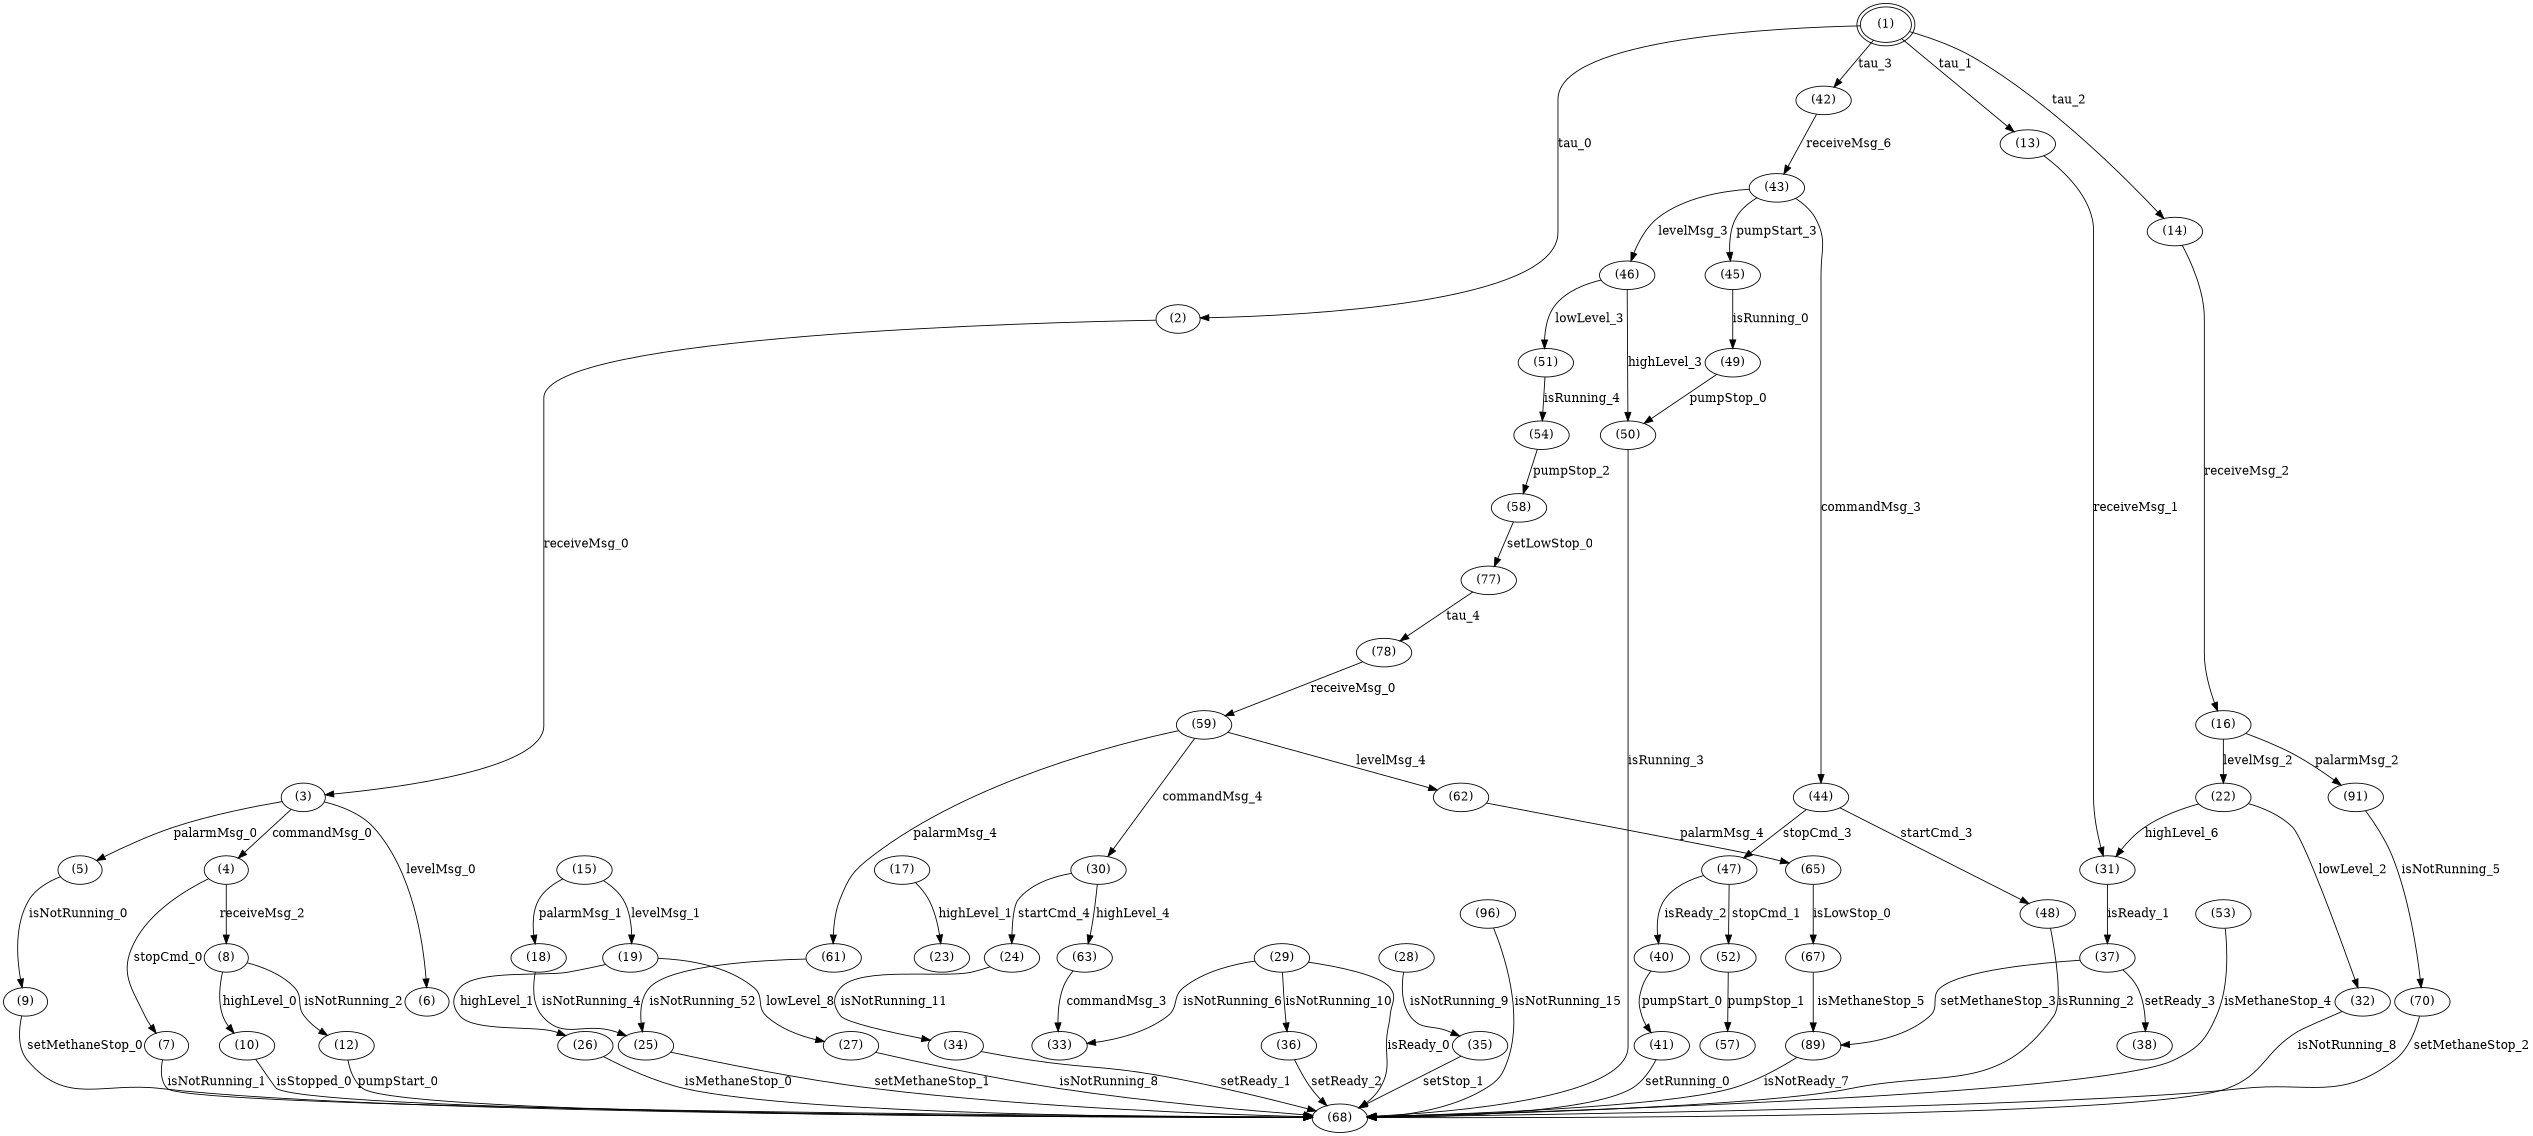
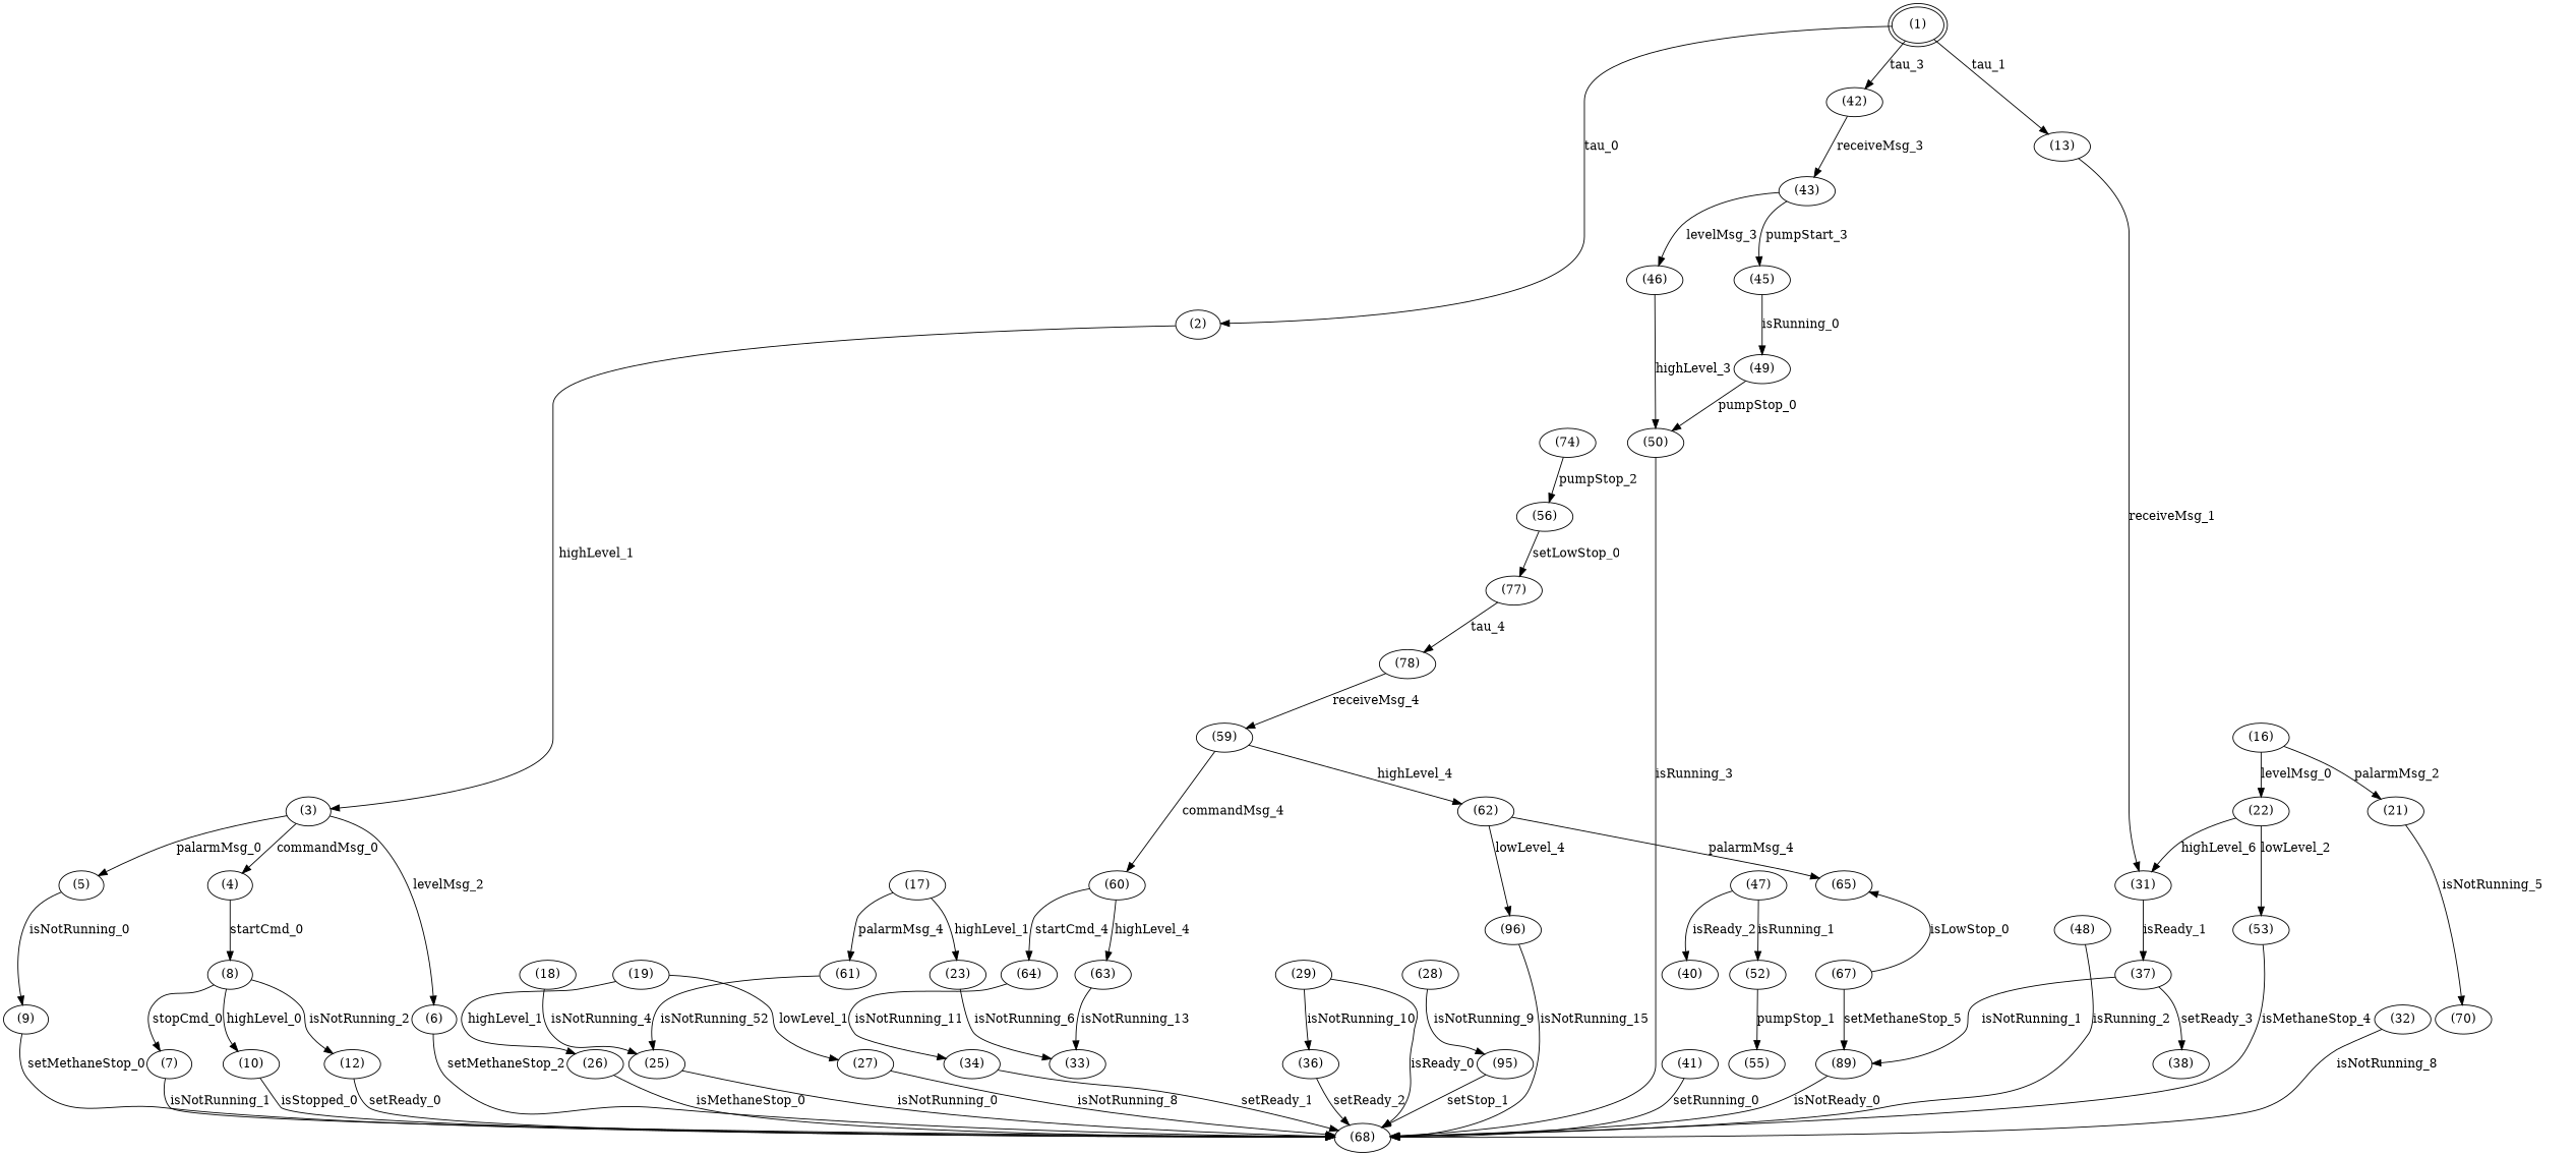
  digraph {
    mclimit=10.0
    nodesep=0.05
    n1 [height=0.25 label="(1)" peripheries=2 width=0.25]
    n2 [height=0.25 label="(42)" width=0.25]
-   n3 [height=0.25 label="(14)" width=0.25]
    n4 [height=0.25 label="(13)" width=0.25]
    n5 [height=0.25 label="(2)" width=0.25]
    n6 [height=0.25 label="(43)" width=0.25]
    n7 [height=0.25 label="(16)" width=0.25]
    n8 [height=0.25 label="(31)" width=0.25]
    n9 [height=0.25 label="(3)" width=0.25]
    n10 [height=0.25 label="(46)" width=0.25]
    n11 [height=0.25 label="(45)" width=0.25]
-   n12 [height=0.25 label="(44)" width=0.25]
    n13 [height=0.25 label="(22)" width=0.25]
-   n14 [height=0.25 label="(91)" width=0.25]
-   n15 [height=0.25 label="(15)" width=0.25]
+   n14 [height=0.25 label="(21)" width=0.25]
    n16 [height=0.25 label="(19)" width=0.25]
    n17 [height=0.25 label="(18)" width=0.25]
    n18 [height=0.25 label="(6)" width=0.25]
    n19 [height=0.25 label="(5)" width=0.25]
    n20 [height=0.25 label="(4)" width=0.25]
-   n21 [height=0.25 label="(51)" width=0.25]
    n22 [height=0.25 label="(50)" width=0.25]
    n23 [height=0.25 label="(49)" width=0.25]
    n24 [height=0.25 label="(48)" width=0.25]
    n25 [height=0.25 label="(47)" width=0.25]
    n26 [height=0.25 label="(32)" width=0.25]
    n27 [height=0.25 label="(70)" width=0.25]
    n28 [height=0.25 label="(27)" width=0.25]
    n29 [height=0.25 label="(26)" width=0.25]
    n30 [height=0.25 label="(25)" width=0.25]
    n31 [height=0.25 label="(17)" width=0.25]
    n32 [height=0.25 label="(23)" width=0.25]
    n33 [height=0.25 label="(9)" width=0.25]
    n34 [height=0.25 label="(8)" width=0.25]
    n35 [height=0.25 label="(7)" width=0.25]
-   n36 [height=0.25 label="(54)" width=0.25]
+   n36 [height=0.25 label="(74)" width=0.25]
    n37 [height=0.25 label="(68)" width=0.25]
    n38 [height=0.25 label="(52)" width=0.25]
    n39 [height=0.25 label="(40)" width=0.25]
    n40 [height=0.25 label="(37)" width=0.25]
    n41 [height=0.25 label="(29)" width=0.25]
    n42 [height=0.25 label="(36)" width=0.25]
    n43 [height=0.25 label="(28)" width=0.25]
-   n44 [height=0.25 label="(35)" width=0.25]
+   n44 [height=0.25 label="(95)" width=0.25]
    n45 [height=0.25 label="(33)" width=0.25]
    n46 [height=0.25 label="(10)" width=0.25]
    n47 [height=0.25 label="(12)" width=0.25]
-   n48 [height=0.25 label="(58)" width=0.25]
+   n48 [height=0.25 label="(56)" width=0.25]
    n49 [height=0.25 label="(53)" width=0.25]
-   n50 [height=0.25 label="(57)" width=0.25]
+   n50 [height=0.25 label="(55)" width=0.25]
    n51 [height=0.25 label="(89)" width=0.25]
    n52 [height=0.25 label="(38)" width=0.25]
    n53 [height=0.25 label="(34)" width=0.25]
    n54 [height=0.25 label="(77)" width=0.25]
    n55 [height=0.25 label="(78)" width=0.25]
    n56 [height=0.25 label="(41)" width=0.25]
    n57 [height=0.25 label="(59)" width=0.25]
    n58 [height=0.25 label="(62)" width=0.25]
    n59 [height=0.25 label="(61)" width=0.25]
-   n60 [height=0.25 label="(30)" width=0.25]
+   n60 [height=0.25 label="(60)" width=0.25]
    n61 [height=0.25 label="(96)" width=0.25]
    n62 [height=0.25 label="(65)" width=0.25]
-   n63 [height=0.25 label="(24)" width=0.25]
+   n63 [height=0.25 label="(64)" width=0.25]
    n64 [height=0.25 label="(63)" width=0.25]
    n65 [height=0.25 label="(67)" width=0.25]
    n1 -> n2 [label=tau_3]
-   n1 -> n3 [label=tau_2]
    n1 -> n4 [label=tau_1]
    n1 -> n5 [label=tau_0]
-   n2 -> n6 [label=receiveMsg_6]
-   n3 -> n7 [label=receiveMsg_2]
+   n2 -> n6 [label=receiveMsg_3]
    n4 -> n8 [label=receiveMsg_1]
-   n5 -> n9 [label=receiveMsg_0]
+   n5 -> n9 [label=highLevel_1]
    n6 -> n10 [label=levelMsg_3]
    n6 -> n11 [label=pumpStart_3]
-   n6 -> n12 [label=commandMsg_3]
-   n7 -> n13 [label=levelMsg_2]
+   n7 -> n13 [label=levelMsg_0]
    n7 -> n14 [label=palarmMsg_2]
    n8 -> n40 [label=isReady_1]
-   n9 -> n18 [label=levelMsg_0]
+   n9 -> n18 [label=levelMsg_2]
    n9 -> n19 [label=palarmMsg_0]
    n9 -> n20 [label=commandMsg_0]
-   n10 -> n21 [label=lowLevel_3]
    n10 -> n22 [label=highLevel_3]
    n11 -> n23 [label=isRunning_0]
-   n12 -> n24 [label=startCmd_3]
-   n12 -> n25 [label=stopCmd_3]
    n13 -> n8 [label=highLevel_6]
-   n13 -> n26 [label=lowLevel_2]
+   n13 -> n49 [label=lowLevel_2]
    n14 -> n27 [label=isNotRunning_5]
-   n15 -> n16 [label=levelMsg_1]
-   n15 -> n17 [label=palarmMsg_1]
-   n16 -> n28 [label=lowLevel_8]
+   n16 -> n28 [label=lowLevel_1]
    n16 -> n29 [label=highLevel_1]
    n17 -> n30 [label=isNotRunning_4]
    n19 -> n33 [label=isNotRunning_0]
-   n20 -> n34 [label=receiveMsg_2]
-   n20 -> n35 [label=stopCmd_0]
-   n21 -> n36 [label=isRunning_4]
+   n20 -> n34 [label=startCmd_0]
+   n34 -> n35 [label=stopCmd_0]
    n22 -> n37 [label=isRunning_3]
    n23 -> n22 [label=pumpStop_0]
    n24 -> n37 [label=isRunning_2]
-   n25 -> n38 [label=stopCmd_1]
+   n25 -> n38 [label=isRunning_1]
    n25 -> n39 [label=isReady_2]
    n26 -> n37 [label=isNotRunning_8]
-   n27 -> n37 [label=setMethaneStop_2]
+   n18 -> n37 [label=setMethaneStop_2]
    n28 -> n37 [label=isNotRunning_8]
    n29 -> n37 [label=isMethaneStop_0]
-   n30 -> n37 [label=setMethaneStop_1]
+   n30 -> n37 [label=isNotRunning_0]
    n31 -> n32 [label=highLevel_1]
-   n41 -> n45 [label=isNotRunning_6]
+   n32 -> n45 [label=isNotRunning_6]
    n33 -> n37 [label=setMethaneStop_0]
    n34 -> n46 [label=highLevel_0]
    n34 -> n47 [label=isNotRunning_2]
    n35 -> n37 [label=isNotRunning_1]
    n36 -> n48 [label=pumpStop_2]
    n38 -> n50 [label=pumpStop_1]
-   n39 -> n56 [label=pumpStart_0]
-   n40 -> n51 [label=setMethaneStop_3]
+   n40 -> n51 [label=isNotRunning_1]
    n40 -> n52 [label=setReady_3]
    n41 -> n37 [label=isReady_0]
    n41 -> n42 [label=isNotRunning_10]
    n42 -> n37 [label=setReady_2]
    n43 -> n44 [label=isNotRunning_9]
    n44 -> n37 [label=setStop_1]
    n46 -> n37 [label=isStopped_0]
-   n47 -> n37 [label=pumpStart_0]
+   n47 -> n37 [label=setReady_0]
    n48 -> n54 [label=setLowStop_0]
    n49 -> n37 [label=isMethaneStop_4]
-   n51 -> n37 [label=isNotReady_7]
+   n51 -> n37 [label=isNotReady_0]
    n53 -> n37 [label=setReady_1]
    n54 -> n55 [label=tau_4]
-   n55 -> n57 [label=receiveMsg_0]
+   n55 -> n57 [label=receiveMsg_4]
    n56 -> n37 [label=setRunning_0]
-   n57 -> n58 [label=levelMsg_4]
-   n57 -> n59 [label=palarmMsg_4]
+   n57 -> n58 [label=highLevel_4]
+   n31 -> n59 [label=palarmMsg_4]
    n57 -> n60 [label=commandMsg_4]
+   n58 -> n61 [label=lowLevel_4]
    n58 -> n62 [label=palarmMsg_4]
    n59 -> n30 [label=isNotRunning_52]
    n60 -> n63 [label=startCmd_4]
    n60 -> n64 [label=highLevel_4]
    n61 -> n37 [label=isNotRunning_15]
-   n62 -> n65 [label=isLowStop_0]
+   n65 -> n62 [label=isLowStop_0]
    n63 -> n53 [label=isNotRunning_11]
-   n64 -> n45 [label=commandMsg_3]
-   n65 -> n51 [label=isMethaneStop_5]
+   n64 -> n45 [label=isNotRunning_13]
+   n65 -> n51 [label=setMethaneStop_5]
  }
